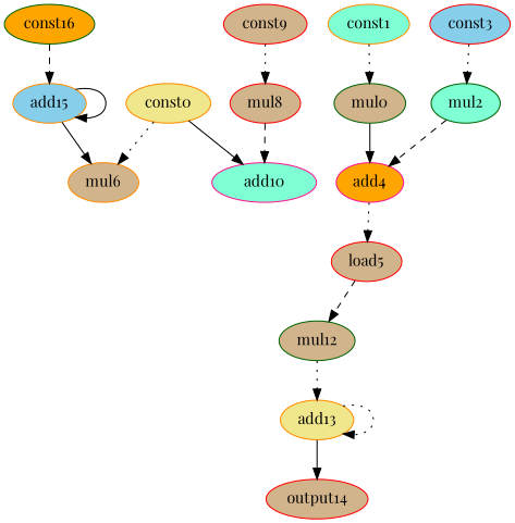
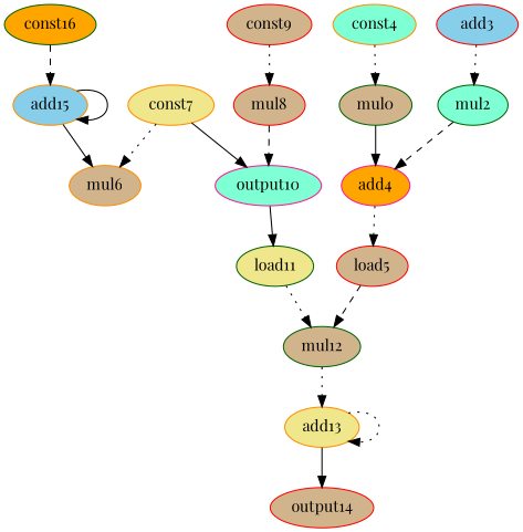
  digraph {
    fontname="Playfair Display"
    node [color=darkgreen fillcolor=tan fontname="Playfair Display" opcode=mul style=filled]
    edge [fontname="Playfair Display" operand=0 style=dotted]
    add4 [color=deeppink fillcolor=orange opcode=add]
    mul0
    load5 [color=red opcode=load]
-   const1 [color=darkorange fillcolor=aquamarine opcode=const]
+   const1 [color=darkorange fillcolor=aquamarine opcode=const label=const4]
    mul2 [fillcolor=aquamarine]
-   const3 [color=red fillcolor=skyblue opcode=const]
+   const3 [color=red fillcolor=skyblue opcode=const label=add3]
    mul12
    add13 [color=darkorange fillcolor=khaki opcode=add]
    mul6 [color=darkorange]
-   add10 [color=deeppink fillcolor=aquamarine opcode=add]
-   const7 [color=darkorange fillcolor=khaki opcode=const label=const0]
+   add10 [color=deeppink fillcolor=aquamarine opcode=add label=output10]
+   load11 [fillcolor=khaki opcode=load]
+   const7 [color=darkorange fillcolor=khaki opcode=const]
    mul8 [color=red]
    const9 [color=red opcode=const]
    output14 [color=red opcode=output]
    add15 [color=darkorange fillcolor=skyblue opcode=add]
    const16 [fillcolor=orange opcode=const]
    add4 -> load5
    mul0 -> add4 [style=solid]
    load5 -> mul12 [operand=1 style=dashed]
    const1 -> mul0
    mul2 -> add4 [operand=1 style=dashed]
    const3 -> mul2
    mul12 -> add13
    add13 -> add13 [operand=1]
    add13 -> output14 [style=solid]
+   add10 -> load11 [style=solid]
+   load11 -> mul12
    const7 -> mul6
    const7 -> add10 [style=solid]
    mul8 -> add10 [operand=1 style=dashed]
    const9 -> mul8
    add15 -> mul6 [operand=1 style=solid]
    add15 -> add15 [style=solid]
    const16 -> add15 [operand=1 style=dashed]
  }
